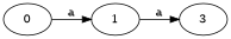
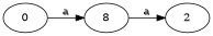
  digraph {
    rankdir=LR
    0
-   1
-   2 [label=3]
+   1 [label=8]
+   2
    0 -> 1 [label=a]
    1 -> 2 [label=a]
  }
